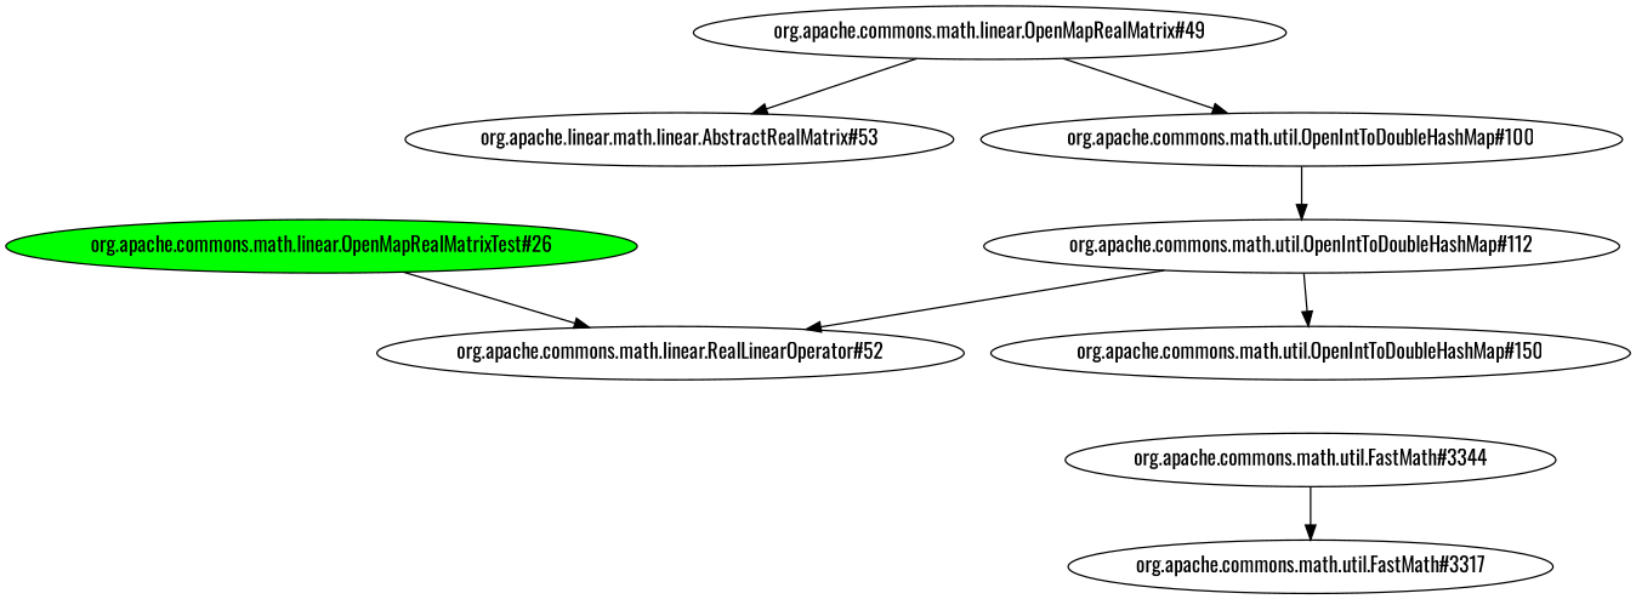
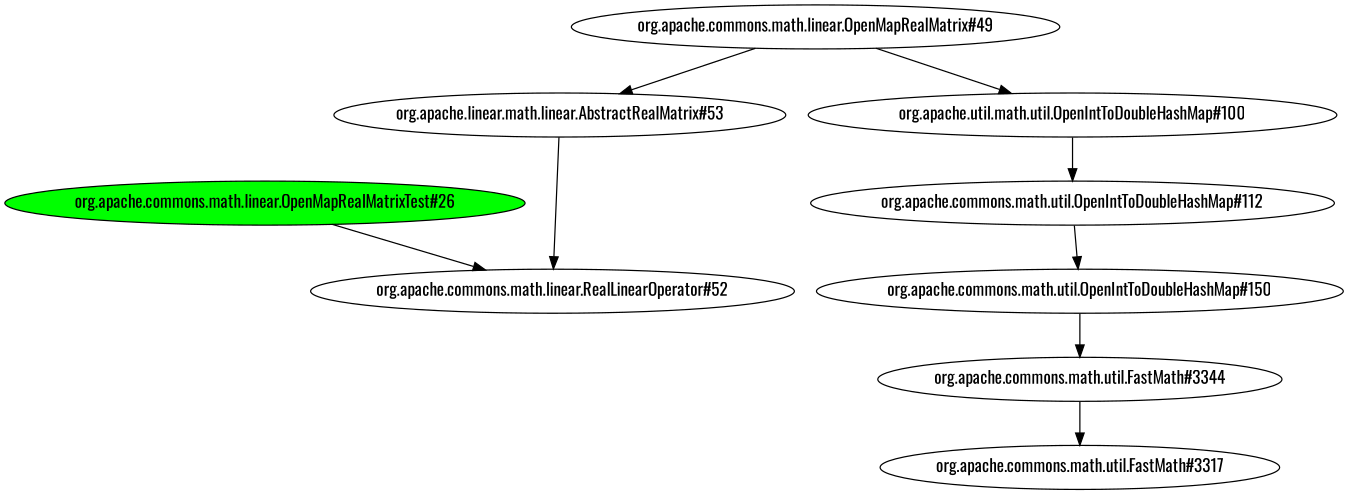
  digraph {
    fontname=Oswald
    node [fontname=Oswald]
    edge [fontname=Oswald]
    "org.apache.commons.math.linear.OpenMapRealMatrixTest#26" [fillcolor=green style=filled]
    "org.apache.commons.math.linear.RealLinearOperator#52"
    n3 [label="org.apache.linear.math.linear.AbstractRealMatrix#53"]
    "org.apache.commons.math.linear.OpenMapRealMatrix#49"
-   "org.apache.commons.math.util.OpenIntToDoubleHashMap#100"
+   "org.apache.commons.math.util.OpenIntToDoubleHashMap#100" [label="org.apache.util.math.util.OpenIntToDoubleHashMap#100"]
    n6 [label="org.apache.commons.math.util.OpenIntToDoubleHashMap#112"]
    "org.apache.commons.math.util.OpenIntToDoubleHashMap#150"
    "org.apache.commons.math.util.FastMath#3344"
    "org.apache.commons.math.util.FastMath#3317"
    "org.apache.commons.math.linear.OpenMapRealMatrixTest#26" -> "org.apache.commons.math.linear.RealLinearOperator#52"
-   n6 -> "org.apache.commons.math.linear.RealLinearOperator#52"
+   n3 -> "org.apache.commons.math.linear.RealLinearOperator#52"
    "org.apache.commons.math.linear.OpenMapRealMatrix#49" -> n3
    "org.apache.commons.math.linear.OpenMapRealMatrix#49" -> "org.apache.commons.math.util.OpenIntToDoubleHashMap#100"
    "org.apache.commons.math.util.OpenIntToDoubleHashMap#100" -> n6
    n6 -> "org.apache.commons.math.util.OpenIntToDoubleHashMap#150"
+   "org.apache.commons.math.util.OpenIntToDoubleHashMap#150" -> "org.apache.commons.math.util.FastMath#3344"
    "org.apache.commons.math.util.FastMath#3344" -> "org.apache.commons.math.util.FastMath#3317"
  }
